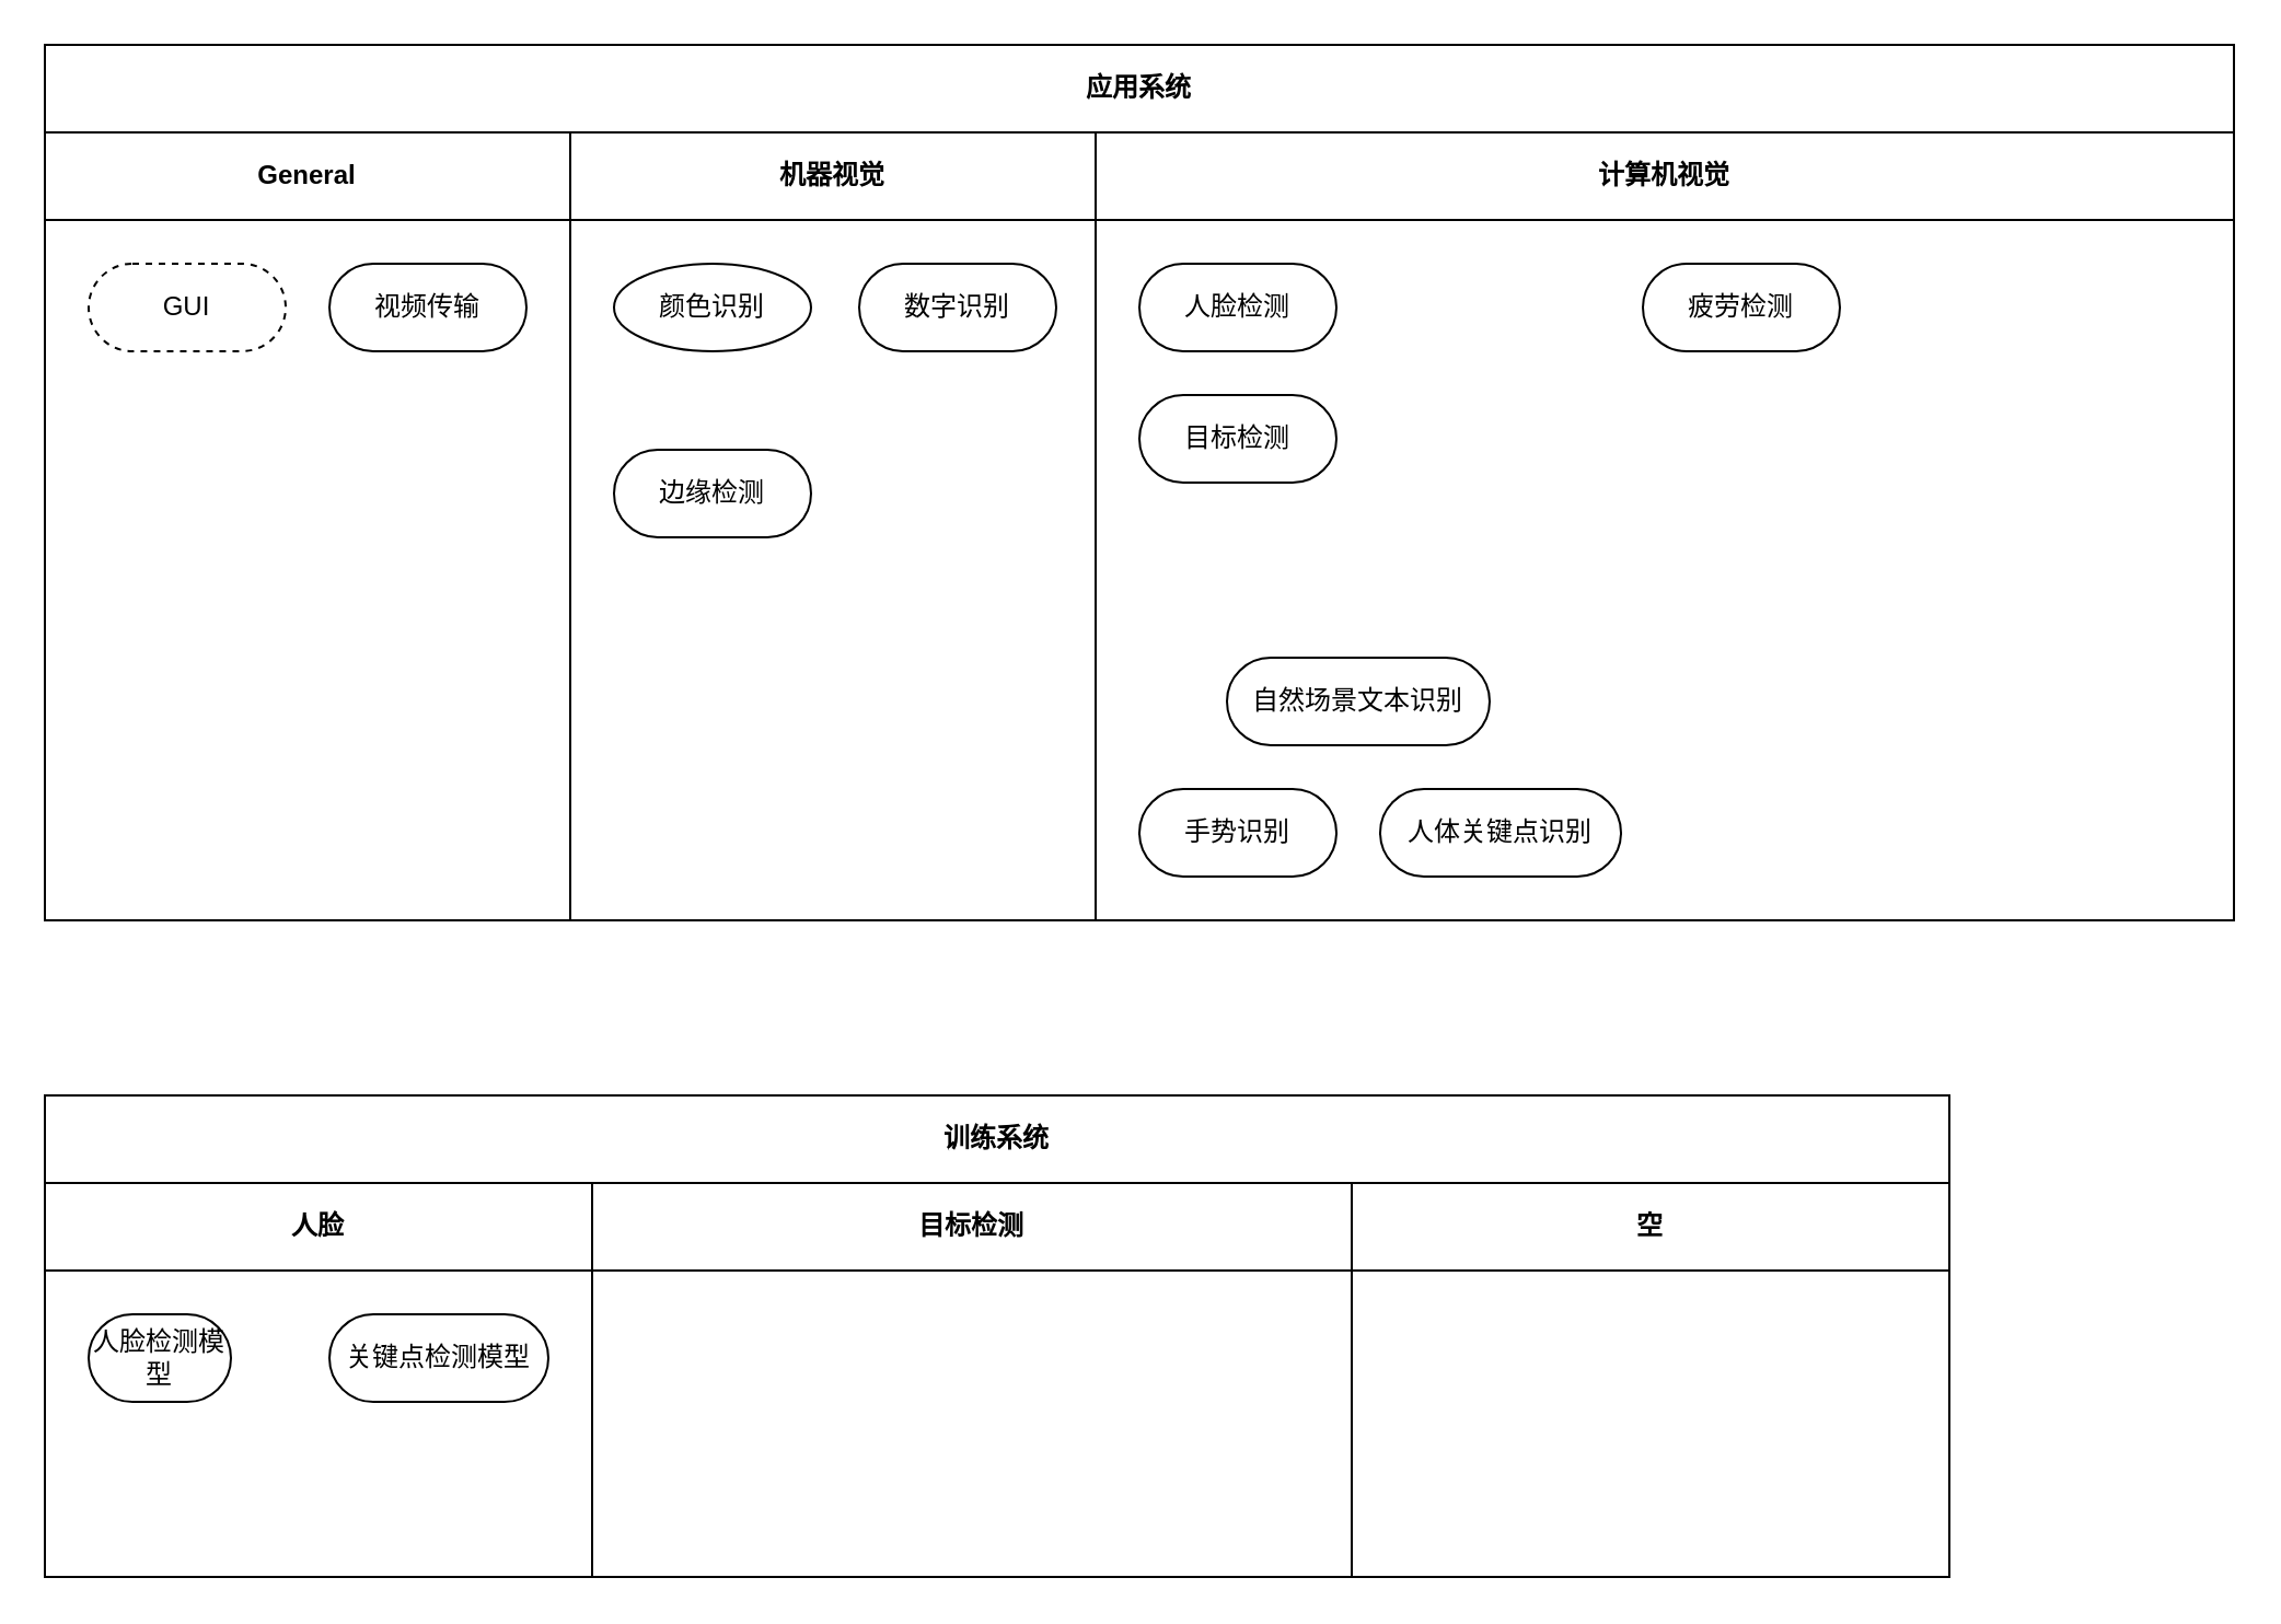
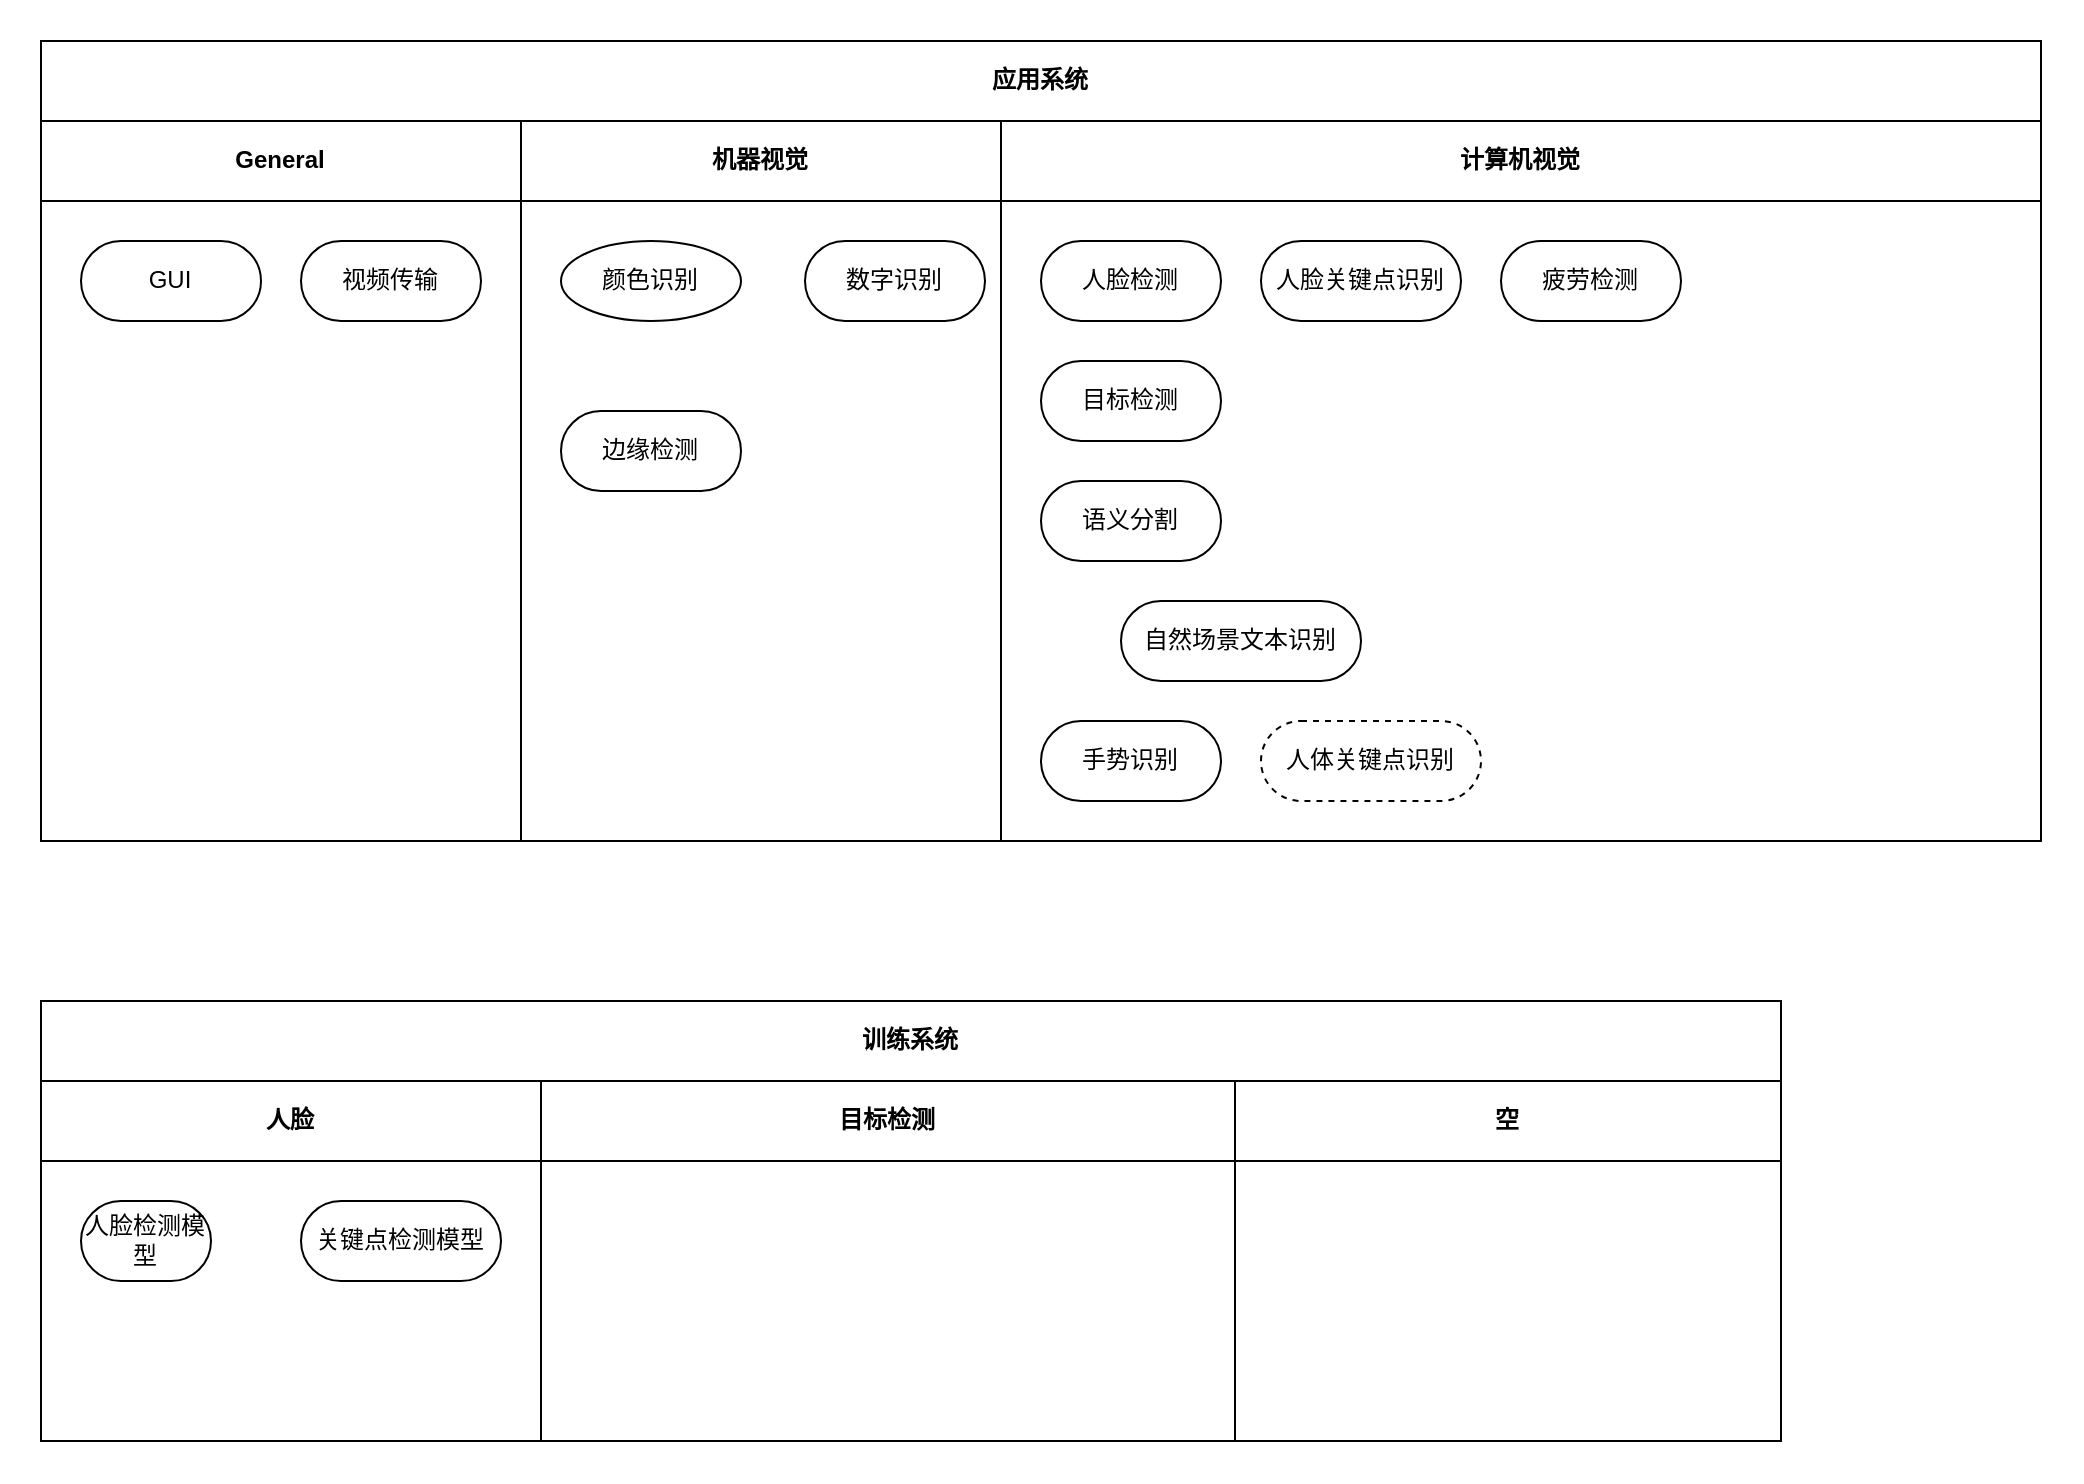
  <mxCell id="0" />
  <mxCell id="1" parent="0" />
  <mxCell id="2" value="应用系统" style="shape=table;childLayout=tableLayout;rowLines=0;columnLines=0;startSize=40;html=1;whiteSpace=wrap;collapsible=0;recursiveResize=0;expand=0;fontStyle=1" parent="1" vertex="1"><mxGeometry x="20" y="20" width="1000" height="400" as="geometry" /></mxCell>
  <mxCell id="3" value="" style="swimlane;horizontal=0;points=[[0,0.5],[1,0.5]];portConstraint=eastwest;startSize=0;html=1;whiteSpace=wrap;collapsible=0;recursiveResize=0;expand=0;" parent="2" vertex="1"><mxGeometry y="40" width="1000" height="360" as="geometry" /></mxCell>
  <mxCell id="4" value="General" style="swimlane;connectable=0;startSize=40;html=1;whiteSpace=wrap;collapsible=0;recursiveResize=0;expand=0;" parent="3" vertex="1"><mxGeometry width="240" height="360" as="geometry" /></mxCell>
- <mxCell id="5" value="GUI" style="rounded=1;whiteSpace=wrap;html=1;arcSize=50;dashed=1;" parent="4" vertex="1"><mxGeometry x="20" y="60" width="90" height="40" as="geometry" /></mxCell>
+ <mxCell id="5" value="GUI" style="rounded=1;whiteSpace=wrap;html=1;arcSize=50;" parent="4" vertex="1"><mxGeometry x="20" y="60" width="90" height="40" as="geometry" /></mxCell>
  <mxCell id="6" value="视频传输" style="rounded=1;whiteSpace=wrap;html=1;arcSize=50;" parent="4" vertex="1"><mxGeometry x="130" y="60" width="90" height="40" as="geometry" /></mxCell>
  <mxCell id="7" value="机器视觉" style="swimlane;connectable=0;startSize=40;html=1;whiteSpace=wrap;collapsible=0;recursiveResize=0;expand=0;" parent="3" vertex="1"><mxGeometry x="240" width="240" height="360" as="geometry" /></mxCell>
  <mxCell id="8" value="颜色识别" style="ellipse;whiteSpace=wrap;html=1;arcSize=50;" parent="7" vertex="1"><mxGeometry x="20" y="60" width="90" height="40" as="geometry" /></mxCell>
- <mxCell id="9" value="数字识别" style="rounded=1;whiteSpace=wrap;html=1;arcSize=50;" parent="7" vertex="1"><mxGeometry x="132" y="60" width="90" height="40" as="geometry" /></mxCell>
+ <mxCell id="9" value="数字识别" style="rounded=1;whiteSpace=wrap;html=1;arcSize=50;" parent="7" vertex="1"><mxGeometry x="142" y="60" width="90" height="40" as="geometry" /></mxCell>
  <mxCell id="10" value="边缘检测" style="rounded=1;whiteSpace=wrap;html=1;arcSize=50;" parent="7" vertex="1"><mxGeometry x="20" y="145" width="90" height="40" as="geometry" /></mxCell>
  <mxCell id="11" value="计算机视觉" style="swimlane;connectable=0;startSize=40;html=1;whiteSpace=wrap;collapsible=0;recursiveResize=0;expand=0;" parent="3" vertex="1"><mxGeometry x="480" width="520" height="360" as="geometry" /></mxCell>
  <mxCell id="12" value="人脸检测" style="rounded=1;whiteSpace=wrap;html=1;arcSize=50;" parent="11" vertex="1"><mxGeometry x="20" y="60" width="90" height="40" as="geometry" /></mxCell>
+ <mxCell id="13" value="人脸关键点识别" style="rounded=1;whiteSpace=wrap;html=1;arcSize=50;" parent="11" vertex="1"><mxGeometry x="130" y="60" width="100" height="40" as="geometry" /></mxCell>
  <mxCell id="14" value="疲劳检测" style="rounded=1;whiteSpace=wrap;html=1;arcSize=50;" parent="11" vertex="1"><mxGeometry x="250" y="60" width="90" height="40" as="geometry" /></mxCell>
  <mxCell id="15" value="目标检测" style="rounded=1;whiteSpace=wrap;html=1;arcSize=50;" parent="11" vertex="1"><mxGeometry x="20" y="120" width="90" height="40" as="geometry" /></mxCell>
+ <mxCell id="16" value="语义分割" style="rounded=1;whiteSpace=wrap;html=1;arcSize=50;" parent="11" vertex="1"><mxGeometry x="20" y="180" width="90" height="40" as="geometry" /></mxCell>
  <mxCell id="17" value="自然场景文本识别" style="rounded=1;whiteSpace=wrap;html=1;arcSize=50;" parent="11" vertex="1"><mxGeometry x="60" y="240" width="120" height="40" as="geometry" /></mxCell>
  <mxCell id="18" value="手势识别" style="rounded=1;whiteSpace=wrap;html=1;arcSize=50;" parent="11" vertex="1"><mxGeometry x="20" y="300" width="90" height="40" as="geometry" /></mxCell>
- <mxCell id="19" value="人体关键点识别" style="rounded=1;whiteSpace=wrap;html=1;arcSize=50;" parent="11" vertex="1"><mxGeometry x="130" y="300" width="110" height="40" as="geometry" /></mxCell>
+ <mxCell id="19" value="人体关键点识别" style="rounded=1;whiteSpace=wrap;html=1;arcSize=50;dashed=1;" parent="11" vertex="1"><mxGeometry x="130" y="300" width="110" height="40" as="geometry" /></mxCell>
  <mxCell id="20" value="训练系统" style="shape=table;childLayout=tableLayout;rowLines=0;columnLines=0;startSize=40;html=1;whiteSpace=wrap;collapsible=0;recursiveResize=0;expand=0;fontStyle=1" parent="1" vertex="1"><mxGeometry x="20" y="500" width="870" height="220" as="geometry" /></mxCell>
  <mxCell id="21" value="" style="swimlane;horizontal=0;points=[[0,0.5],[1,0.5]];portConstraint=eastwest;startSize=0;html=1;whiteSpace=wrap;collapsible=0;recursiveResize=0;expand=0;" parent="20" vertex="1"><mxGeometry y="40" width="870" height="180" as="geometry" /></mxCell>
  <mxCell id="22" value="人脸" style="swimlane;connectable=0;startSize=40;html=1;whiteSpace=wrap;collapsible=0;recursiveResize=0;expand=0;" parent="21" vertex="1"><mxGeometry width="250" height="180" as="geometry" /></mxCell>
  <mxCell id="23" value="人脸检测模型" style="rounded=1;whiteSpace=wrap;html=1;arcSize=50;" parent="22" vertex="1"><mxGeometry x="20" y="60" width="65" height="40" as="geometry" /></mxCell>
  <mxCell id="24" value="关键点检测模型" style="rounded=1;whiteSpace=wrap;html=1;arcSize=50;" parent="22" vertex="1"><mxGeometry x="130" y="60" width="100" height="40" as="geometry" /></mxCell>
  <mxCell id="25" value="目标检测" style="swimlane;connectable=0;startSize=40;html=1;whiteSpace=wrap;collapsible=0;recursiveResize=0;expand=0;" parent="21" vertex="1"><mxGeometry x="250" width="347" height="180" as="geometry" /></mxCell>
  <mxCell id="26" value="空" style="swimlane;connectable=0;startSize=40;html=1;whiteSpace=wrap;collapsible=0;recursiveResize=0;expand=0;" parent="21" vertex="1"><mxGeometry x="597" width="273" height="180" as="geometry" /></mxCell>
